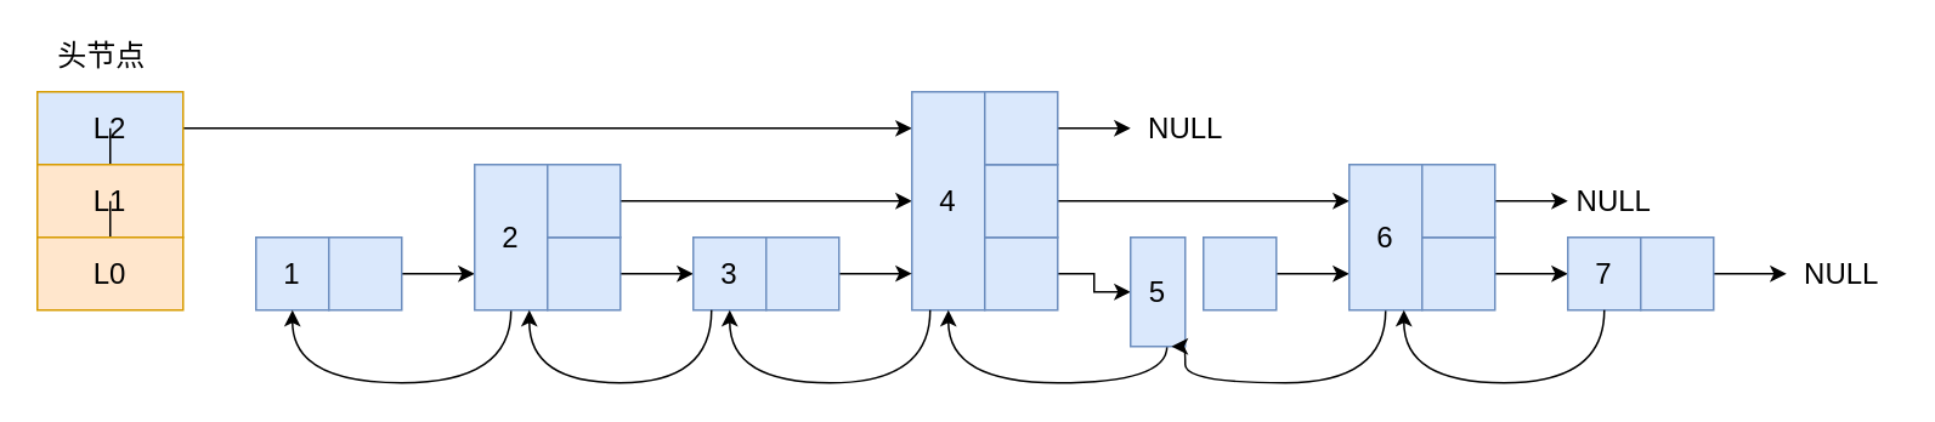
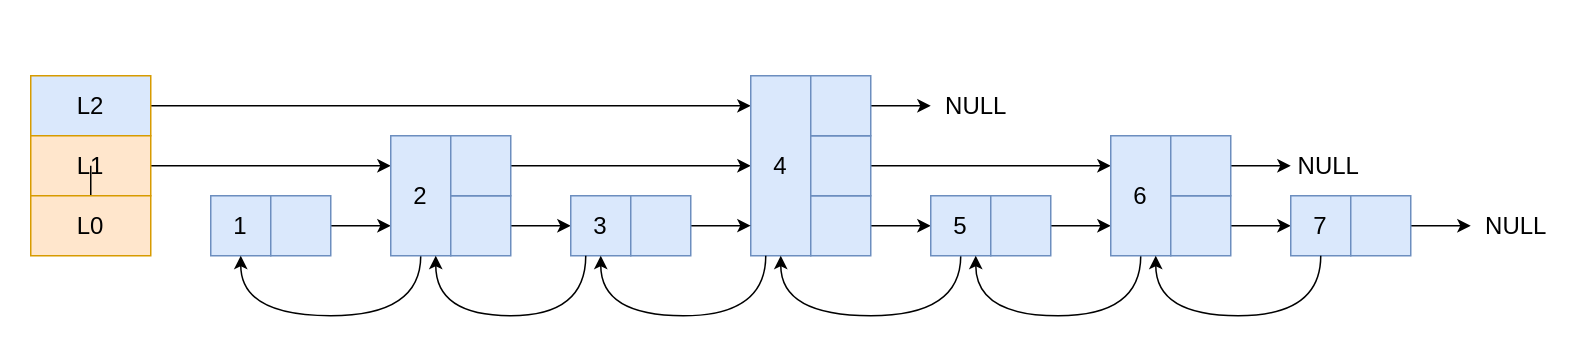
  <mxCell id="0" />
  <mxCell id="1" parent="0" />
  <mxCell id="2" style="edgeStyle=orthogonalEdgeStyle;rounded=0;orthogonalLoop=1;jettySize=auto;html=1;entryX=0;entryY=0.167;entryDx=0;entryDy=0;entryPerimeter=0;fontSize=16;" edge="1" parent="1" source="3" target="17"><mxGeometry relative="1" as="geometry" /></mxCell>
  <mxCell id="3" value="L2" style="rounded=0;whiteSpace=wrap;html=1;fillColor=#dae8fc;strokeColor=#d79b00;fontSize=16;" vertex="1" parent="1"><mxGeometry x="20" y="50" width="80" height="40" as="geometry" /></mxCell>
- <mxCell id="4" style="edgeStyle=orthogonalEdgeStyle;rounded=0;orthogonalLoop=1;jettySize=auto;html=1;fontSize=16;" edge="1" parent="1" source="5" target="3"><mxGeometry relative="1" as="geometry" /></mxCell>
+ <mxCell id="4" style="edgeStyle=orthogonalEdgeStyle;rounded=0;orthogonalLoop=1;jettySize=auto;html=1;entryX=0;entryY=0.25;entryDx=0;entryDy=0;fontSize=16;" edge="1" parent="1" source="5" target="12"><mxGeometry relative="1" as="geometry" /></mxCell>
  <mxCell id="5" value="L1" style="rounded=0;whiteSpace=wrap;html=1;fillColor=#ffe6cc;strokeColor=#d79b00;fontSize=16;" vertex="1" parent="1"><mxGeometry x="20" y="90" width="80" height="40" as="geometry" /></mxCell>
  <mxCell id="6" style="edgeStyle=orthogonalEdgeStyle;rounded=0;orthogonalLoop=1;jettySize=auto;html=1;fontSize=16;" edge="1" parent="1" source="7" target="5"><mxGeometry relative="1" as="geometry" /></mxCell>
  <mxCell id="7" value="L0" style="rounded=0;whiteSpace=wrap;html=1;fillColor=#ffe6cc;strokeColor=#d79b00;fontSize=16;" vertex="1" parent="1"><mxGeometry x="20" y="130" width="80" height="40" as="geometry" /></mxCell>
  <mxCell id="8" value="1" style="rounded=0;whiteSpace=wrap;html=1;fillColor=#dae8fc;strokeColor=#6c8ebf;fontSize=16;" vertex="1" parent="1"><mxGeometry x="140" y="130" width="40" height="40" as="geometry" /></mxCell>
  <mxCell id="9" style="edgeStyle=orthogonalEdgeStyle;rounded=0;orthogonalLoop=1;jettySize=auto;html=1;entryX=0;entryY=0.75;entryDx=0;entryDy=0;fontSize=16;" edge="1" parent="1" source="10" target="12"><mxGeometry relative="1" as="geometry" /></mxCell>
  <mxCell id="10" value="" style="rounded=0;whiteSpace=wrap;html=1;fillColor=#dae8fc;strokeColor=#6c8ebf;fontSize=16;" vertex="1" parent="1"><mxGeometry x="180" y="130" width="40" height="40" as="geometry" /></mxCell>
  <mxCell id="11" style="edgeStyle=orthogonalEdgeStyle;curved=1;rounded=0;orthogonalLoop=1;jettySize=auto;html=1;entryX=0.5;entryY=1;entryDx=0;entryDy=0;fontSize=16;" edge="1" parent="1" source="12" target="8"><mxGeometry relative="1" as="geometry"><Array as="points"><mxPoint x="280" y="210" /><mxPoint x="160" y="210" /></Array></mxGeometry></mxCell>
  <mxCell id="12" value="2" style="rounded=0;whiteSpace=wrap;html=1;fillColor=#dae8fc;strokeColor=#6c8ebf;fontSize=16;" vertex="1" parent="1"><mxGeometry x="260" y="90" width="40" height="80" as="geometry" /></mxCell>
  <mxCell id="13" style="edgeStyle=orthogonalEdgeStyle;rounded=0;orthogonalLoop=1;jettySize=auto;html=1;entryX=0;entryY=0.5;entryDx=0;entryDy=0;" edge="1" parent="1" source="14" target="40"><mxGeometry relative="1" as="geometry" /></mxCell>
  <mxCell id="14" value="" style="rounded=0;whiteSpace=wrap;html=1;fillColor=#dae8fc;strokeColor=#6c8ebf;fontSize=16;" vertex="1" parent="1"><mxGeometry x="300" y="130" width="40" height="40" as="geometry" /></mxCell>
  <mxCell id="15" style="edgeStyle=orthogonalEdgeStyle;rounded=0;orthogonalLoop=1;jettySize=auto;html=1;entryX=0;entryY=0.5;entryDx=0;entryDy=0;" edge="1" parent="1" source="16" target="17"><mxGeometry relative="1" as="geometry" /></mxCell>
  <mxCell id="16" value="" style="rounded=0;whiteSpace=wrap;html=1;fillColor=#dae8fc;strokeColor=#6c8ebf;fontSize=16;" vertex="1" parent="1"><mxGeometry x="300" y="90" width="40" height="40" as="geometry" /></mxCell>
  <mxCell id="17" value="4" style="rounded=0;whiteSpace=wrap;html=1;fillColor=#dae8fc;strokeColor=#6c8ebf;fontSize=16;" vertex="1" parent="1"><mxGeometry x="500" y="50" width="40" height="120" as="geometry" /></mxCell>
  <mxCell id="18" style="edgeStyle=orthogonalEdgeStyle;rounded=0;orthogonalLoop=1;jettySize=auto;html=1;entryX=0;entryY=0.5;entryDx=0;entryDy=0;fontSize=16;" edge="1" parent="1" source="19" target="25"><mxGeometry relative="1" as="geometry" /></mxCell>
  <mxCell id="19" value="" style="rounded=0;whiteSpace=wrap;html=1;fillColor=#dae8fc;strokeColor=#6c8ebf;fontSize=16;" vertex="1" parent="1"><mxGeometry x="540" y="130" width="40" height="40" as="geometry" /></mxCell>
  <mxCell id="20" style="edgeStyle=orthogonalEdgeStyle;rounded=0;orthogonalLoop=1;jettySize=auto;html=1;entryX=0;entryY=0.25;entryDx=0;entryDy=0;fontSize=16;" edge="1" parent="1" source="21" target="29"><mxGeometry relative="1" as="geometry" /></mxCell>
  <mxCell id="21" value="" style="rounded=0;whiteSpace=wrap;html=1;fillColor=#dae8fc;strokeColor=#6c8ebf;fontSize=16;" vertex="1" parent="1"><mxGeometry x="540" y="90" width="40" height="40" as="geometry" /></mxCell>
  <mxCell id="22" style="edgeStyle=orthogonalEdgeStyle;rounded=0;orthogonalLoop=1;jettySize=auto;html=1;fontSize=16;" edge="1" parent="1" source="23"><mxGeometry relative="1" as="geometry"><mxPoint x="620" y="70" as="targetPoint" /></mxGeometry></mxCell>
  <mxCell id="23" value="" style="rounded=0;whiteSpace=wrap;html=1;fillColor=#dae8fc;strokeColor=#6c8ebf;fontSize=16;" vertex="1" parent="1"><mxGeometry x="540" y="50" width="40" height="40" as="geometry" /></mxCell>
  <mxCell id="24" style="edgeStyle=orthogonalEdgeStyle;curved=1;rounded=0;orthogonalLoop=1;jettySize=auto;html=1;entryX=0.5;entryY=1;entryDx=0;entryDy=0;fontSize=16;" edge="1" parent="1" source="25" target="17"><mxGeometry relative="1" as="geometry"><Array as="points"><mxPoint x="640" y="210" /><mxPoint x="520" y="210" /></Array></mxGeometry></mxCell>
- <mxCell id="25" value="5" style="rounded=0;whiteSpace=wrap;html=1;fillColor=#dae8fc;strokeColor=#6c8ebf;fontSize=16;" vertex="1" parent="1"><mxGeometry x="620" y="130" width="30" height="60" as="geometry" /></mxCell>
+ <mxCell id="25" value="5" style="rounded=0;whiteSpace=wrap;html=1;fillColor=#dae8fc;strokeColor=#6c8ebf;fontSize=16;" vertex="1" parent="1"><mxGeometry x="620" y="130" width="40" height="40" as="geometry" /></mxCell>
  <mxCell id="26" style="edgeStyle=orthogonalEdgeStyle;rounded=0;orthogonalLoop=1;jettySize=auto;html=1;entryX=0;entryY=0.75;entryDx=0;entryDy=0;fontSize=16;" edge="1" parent="1" source="27" target="29"><mxGeometry relative="1" as="geometry" /></mxCell>
  <mxCell id="27" value="" style="rounded=0;whiteSpace=wrap;html=1;fillColor=#dae8fc;strokeColor=#6c8ebf;fontSize=16;" vertex="1" parent="1"><mxGeometry x="660" y="130" width="40" height="40" as="geometry" /></mxCell>
  <mxCell id="28" style="edgeStyle=orthogonalEdgeStyle;curved=1;rounded=0;orthogonalLoop=1;jettySize=auto;html=1;entryX=0.75;entryY=1;entryDx=0;entryDy=0;fontSize=16;" edge="1" parent="1" source="29" target="25"><mxGeometry relative="1" as="geometry"><Array as="points"><mxPoint x="760" y="210" /><mxPoint x="650" y="210" /></Array></mxGeometry></mxCell>
  <mxCell id="29" value="6" style="rounded=0;whiteSpace=wrap;html=1;fillColor=#dae8fc;strokeColor=#6c8ebf;fontSize=16;" vertex="1" parent="1"><mxGeometry x="740" y="90" width="40" height="80" as="geometry" /></mxCell>
  <mxCell id="30" style="edgeStyle=orthogonalEdgeStyle;rounded=0;orthogonalLoop=1;jettySize=auto;html=1;entryX=0;entryY=0.5;entryDx=0;entryDy=0;fontSize=16;" edge="1" parent="1" source="31"><mxGeometry relative="1" as="geometry"><mxPoint x="860" y="150" as="targetPoint" /></mxGeometry></mxCell>
  <mxCell id="31" value="" style="rounded=0;whiteSpace=wrap;html=1;fillColor=#dae8fc;strokeColor=#6c8ebf;fontSize=16;" vertex="1" parent="1"><mxGeometry x="780" y="130" width="40" height="40" as="geometry" /></mxCell>
  <mxCell id="32" style="edgeStyle=orthogonalEdgeStyle;rounded=0;orthogonalLoop=1;jettySize=auto;html=1;fontSize=16;" edge="1" parent="1" source="33"><mxGeometry relative="1" as="geometry"><mxPoint x="860" y="110" as="targetPoint" /></mxGeometry></mxCell>
  <mxCell id="33" value="" style="rounded=0;whiteSpace=wrap;html=1;fillColor=#dae8fc;strokeColor=#6c8ebf;fontSize=16;" vertex="1" parent="1"><mxGeometry x="780" y="90" width="40" height="40" as="geometry" /></mxCell>
- <mxCell id="34" value="头节点" style="text;html=1;align=center;verticalAlign=middle;resizable=0;points=[];autosize=1;fontSize=16;" vertex="1" parent="1"><mxGeometry x="25" y="20" width="60" height="20" as="geometry" /></mxCell>
  <mxCell id="35" value="NULL" style="text;html=1;align=center;verticalAlign=middle;resizable=0;points=[];autosize=1;fontSize=16;" vertex="1" parent="1"><mxGeometry x="855" y="100" width="60" height="20" as="geometry" /></mxCell>
  <mxCell id="36" value="NULL" style="text;html=1;align=center;verticalAlign=middle;resizable=0;points=[];autosize=1;fontSize=16;" vertex="1" parent="1"><mxGeometry x="620" y="60" width="60" height="20" as="geometry" /></mxCell>
  <mxCell id="37" value="7" style="rounded=0;whiteSpace=wrap;html=1;fillColor=#dae8fc;strokeColor=#6c8ebf;fontSize=16;" vertex="1" parent="1"><mxGeometry x="860" y="130" width="40" height="40" as="geometry" /></mxCell>
  <mxCell id="38" style="edgeStyle=orthogonalEdgeStyle;rounded=0;orthogonalLoop=1;jettySize=auto;html=1;" edge="1" parent="1" source="39"><mxGeometry relative="1" as="geometry"><mxPoint x="980" y="150" as="targetPoint" /></mxGeometry></mxCell>
  <mxCell id="39" value="" style="rounded=0;whiteSpace=wrap;html=1;fillColor=#dae8fc;strokeColor=#6c8ebf;fontSize=16;" vertex="1" parent="1"><mxGeometry x="900" y="130" width="40" height="40" as="geometry" /></mxCell>
  <mxCell id="40" value="3" style="rounded=0;whiteSpace=wrap;html=1;fillColor=#dae8fc;strokeColor=#6c8ebf;fontSize=16;" vertex="1" parent="1"><mxGeometry x="380" y="130" width="40" height="40" as="geometry" /></mxCell>
  <mxCell id="41" style="edgeStyle=orthogonalEdgeStyle;rounded=0;orthogonalLoop=1;jettySize=auto;html=1;entryX=0;entryY=0.833;entryDx=0;entryDy=0;entryPerimeter=0;" edge="1" parent="1" source="42" target="17"><mxGeometry relative="1" as="geometry" /></mxCell>
  <mxCell id="42" value="" style="rounded=0;whiteSpace=wrap;html=1;fillColor=#dae8fc;strokeColor=#6c8ebf;fontSize=16;" vertex="1" parent="1"><mxGeometry x="420" y="130" width="40" height="40" as="geometry" /></mxCell>
  <mxCell id="43" style="edgeStyle=orthogonalEdgeStyle;curved=1;rounded=0;orthogonalLoop=1;jettySize=auto;html=1;entryX=0.5;entryY=1;entryDx=0;entryDy=0;fontSize=16;exitX=0.25;exitY=1;exitDx=0;exitDy=0;" edge="1" parent="1" source="40"><mxGeometry relative="1" as="geometry"><Array as="points"><mxPoint x="390" y="210" /><mxPoint x="290" y="210" /></Array><mxPoint x="410" y="170" as="sourcePoint" /><mxPoint x="290" y="170" as="targetPoint" /></mxGeometry></mxCell>
  <mxCell id="44" style="edgeStyle=orthogonalEdgeStyle;curved=1;rounded=0;orthogonalLoop=1;jettySize=auto;html=1;entryX=0.5;entryY=1;entryDx=0;entryDy=0;fontSize=16;exitX=0.25;exitY=1;exitDx=0;exitDy=0;" edge="1" parent="1" source="17"><mxGeometry relative="1" as="geometry"><Array as="points"><mxPoint x="510" y="210" /><mxPoint x="400" y="210" /></Array><mxPoint x="520" y="170" as="sourcePoint" /><mxPoint x="400" y="170" as="targetPoint" /></mxGeometry></mxCell>
  <mxCell id="45" style="edgeStyle=orthogonalEdgeStyle;curved=1;rounded=0;orthogonalLoop=1;jettySize=auto;html=1;entryX=0.75;entryY=1;entryDx=0;entryDy=0;fontSize=16;" edge="1" parent="1"><mxGeometry relative="1" as="geometry"><Array as="points"><mxPoint x="880" y="210" /><mxPoint x="770" y="210" /></Array><mxPoint x="880" y="170" as="sourcePoint" /><mxPoint x="770" y="170" as="targetPoint" /></mxGeometry></mxCell>
  <mxCell id="46" value="NULL" style="text;html=1;align=center;verticalAlign=middle;resizable=0;points=[];autosize=1;fontSize=16;" vertex="1" parent="1"><mxGeometry x="980" y="140" width="60" height="20" as="geometry" /></mxCell>
